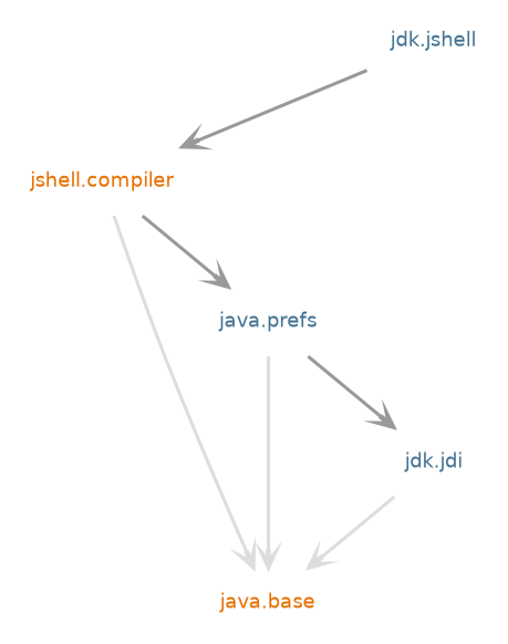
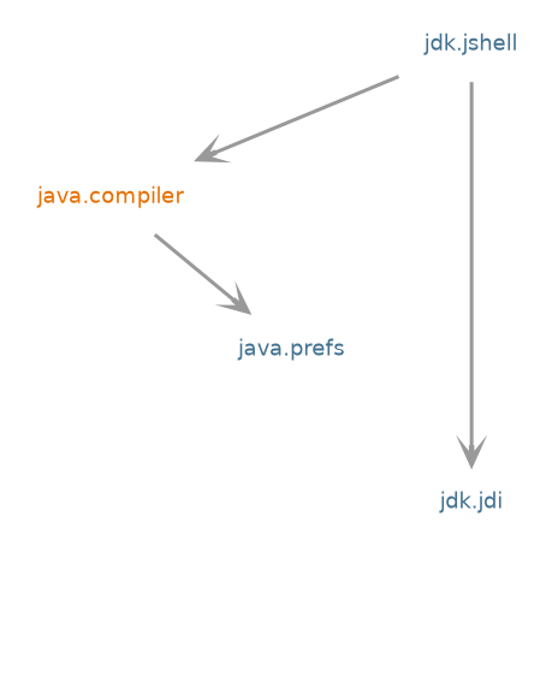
  digraph {
    nodesep=.5
    pencolor=transparent
    ranksep=0.600000
    node [fontcolor="#437291" fontname=DejaVuSans fontsize=12 group=java margin=".2,.2" shape=plaintext]
    edge [arrowhead=open arrowsize=1 color="#dddddd" penwidth=2]
-   "java.compiler" [fontcolor="#e76f00" label="jshell.compiler"]
-   "java.base" [fontcolor="#e76f00"]
+   "java.compiler" [fontcolor="#e76f00"]
    "java.prefs"
    "jdk.jdi" [group=jdk]
    "jdk.jshell" [group=jdk]
    subgraph sub_1 {
      rank=same
      "java.compiler"
    }
    subgraph sub_2 {
      "java.compiler"
-     "java.base"
      "java.prefs"
    }
    subgraph sub_3 {
      "jdk.jdi"
      "jdk.jshell"
    }
-   "java.compiler" -> "java.base" [weight=10]
    "java.compiler" -> "java.prefs" [color="#999999"]
-   "java.prefs" -> "java.base" [weight=10]
-   "jdk.jdi" -> "java.base"
    "jdk.jshell" -> "java.compiler" [color="#999999"]
-   "java.prefs" -> "jdk.jdi" [color="#999999"]
+   "jdk.jshell" -> "jdk.jdi" [color="#999999"]
  }
